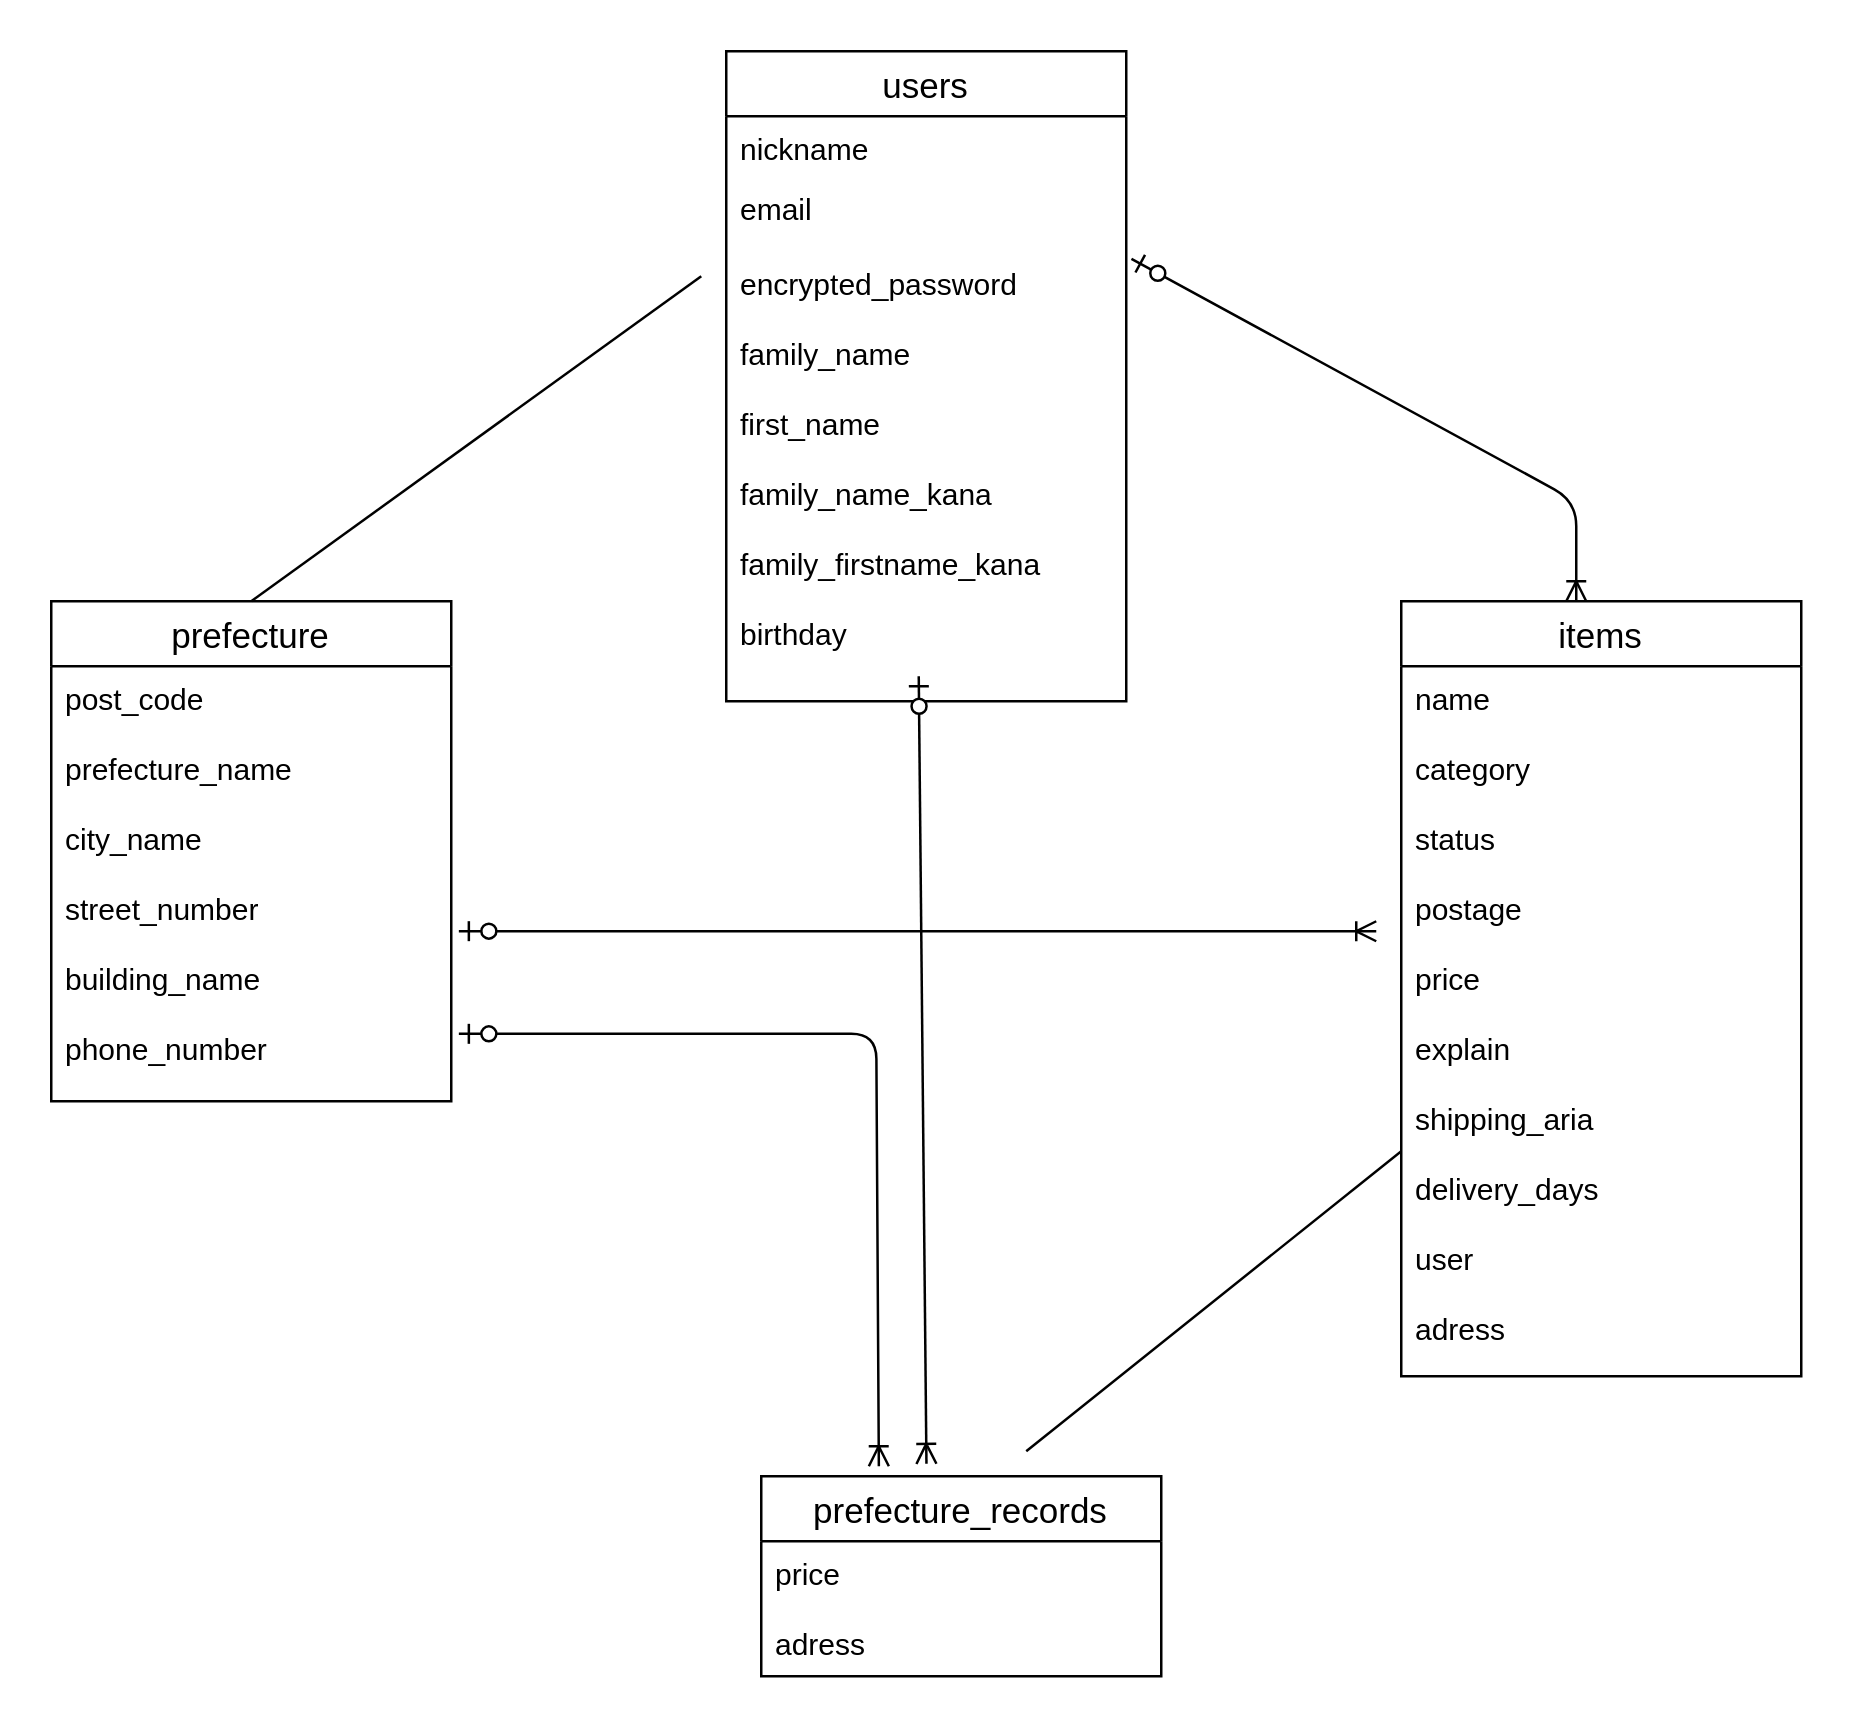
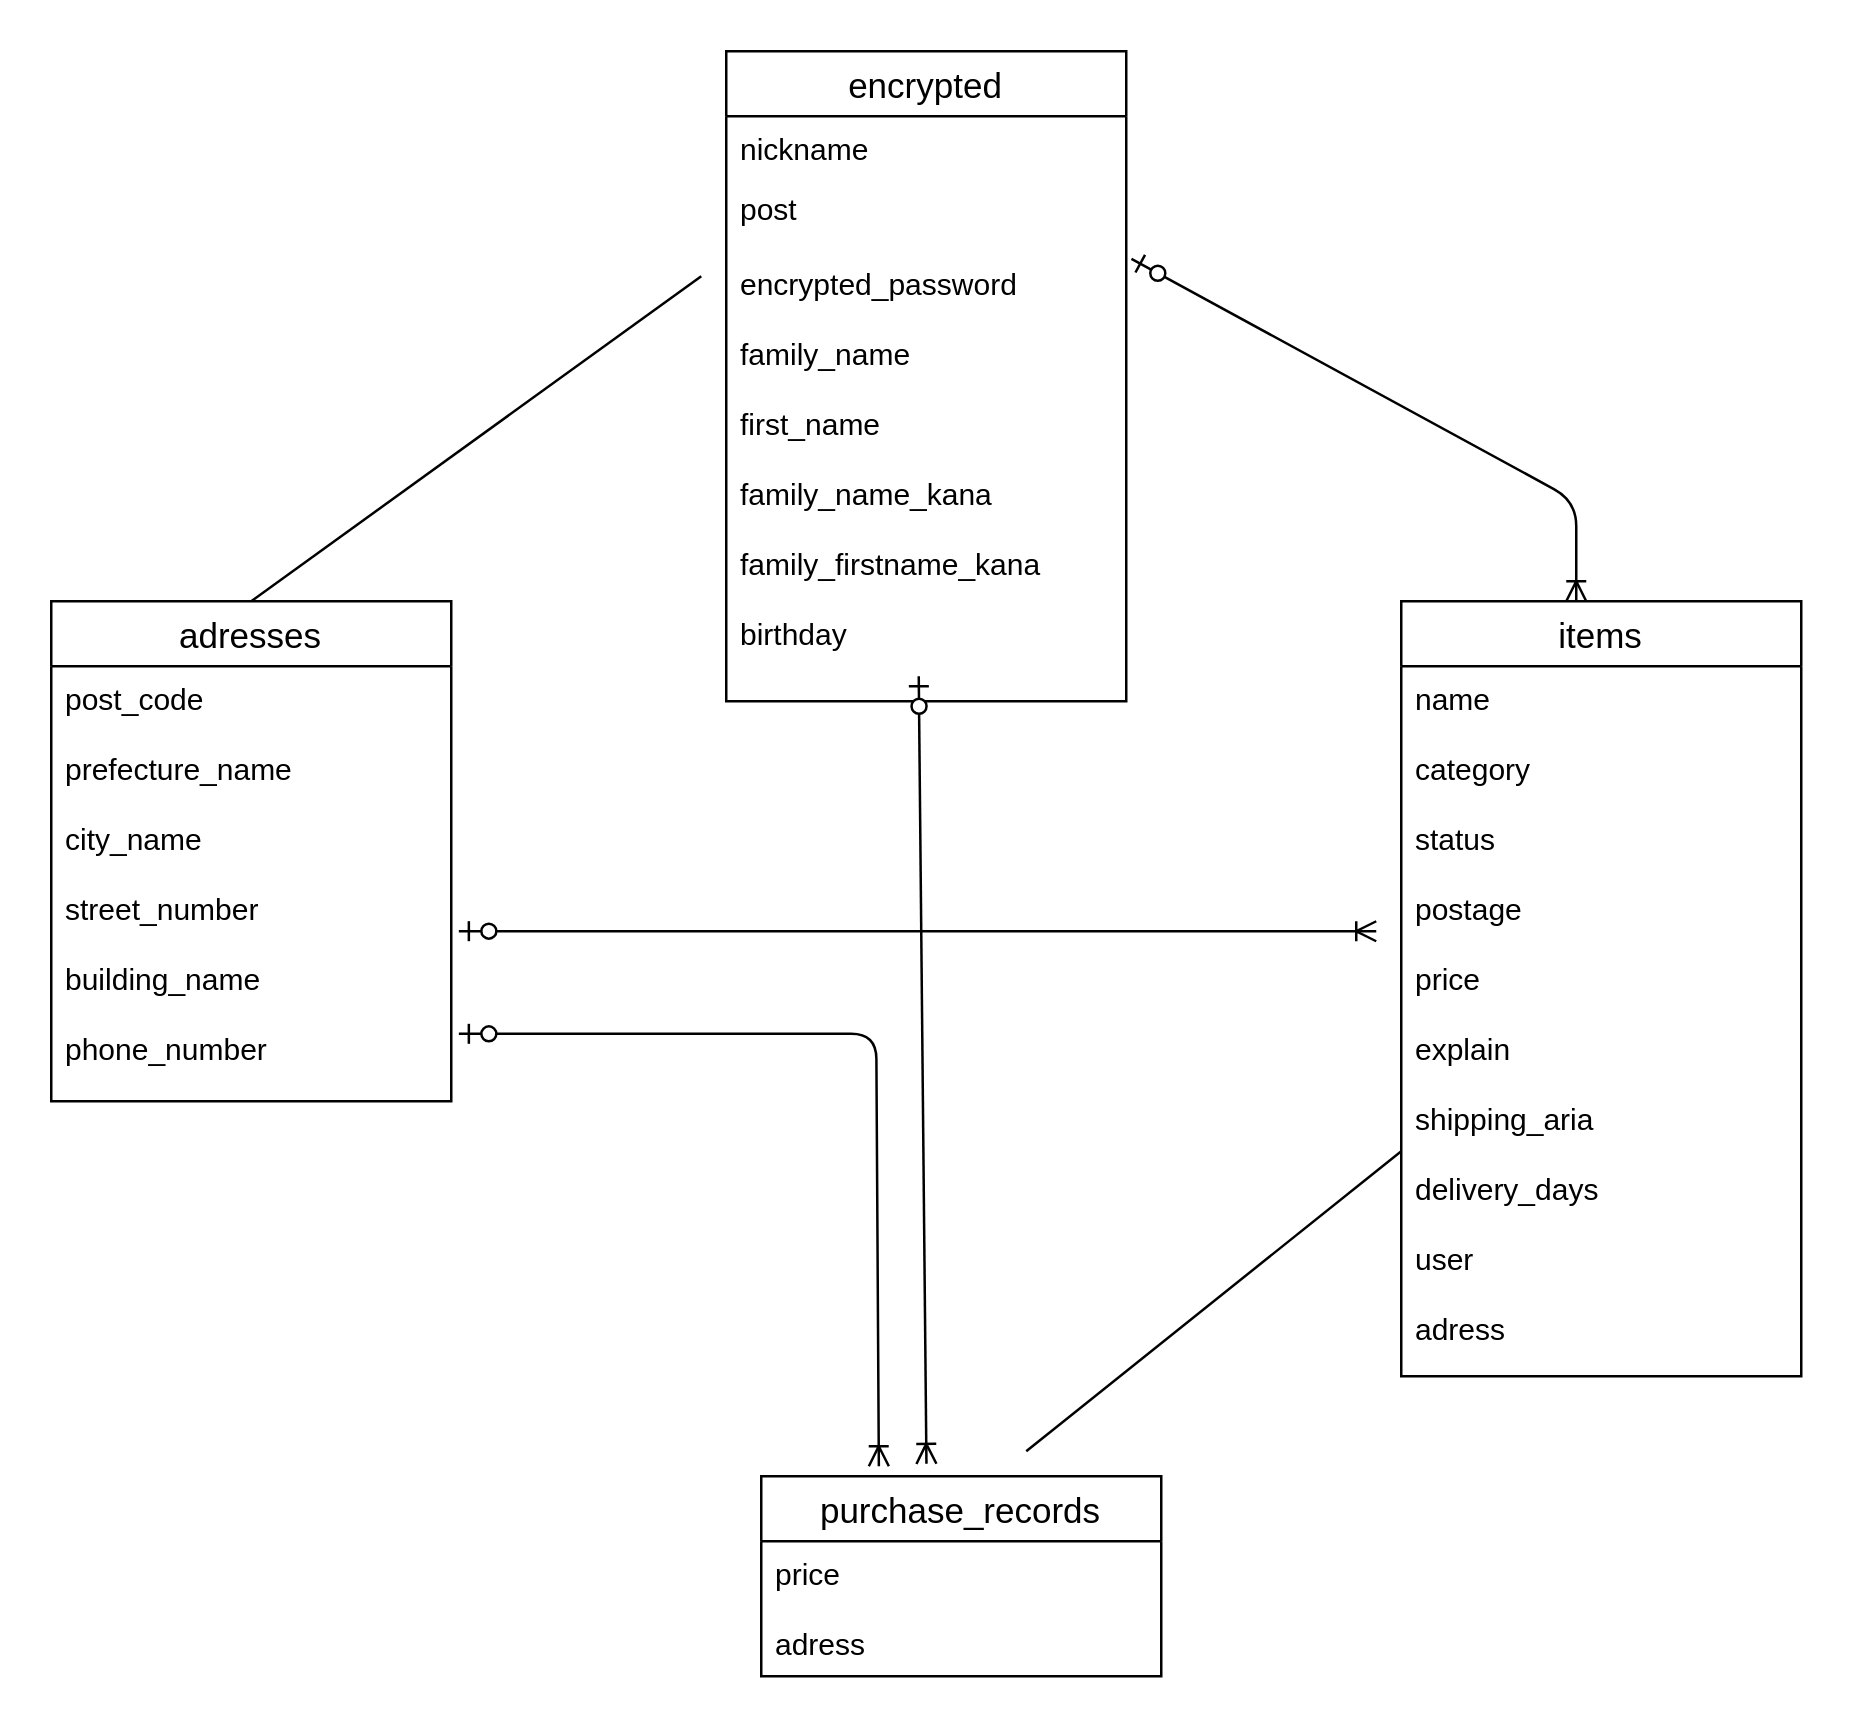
  <mxCell id="0" />
  <mxCell id="1" parent="0" />
- <mxCell id="2" value="prefecture_records" style="swimlane;fontStyle=0;childLayout=stackLayout;horizontal=1;startSize=26;horizontalStack=0;resizeParent=1;resizeParentMax=0;resizeLast=0;collapsible=1;marginBottom=0;align=center;fontSize=14;" vertex="1" parent="1"><mxGeometry x="304" y="590" width="160" height="80" as="geometry" /></mxCell>
+ <mxCell id="2" value="purchase_records" style="swimlane;fontStyle=0;childLayout=stackLayout;horizontal=1;startSize=26;horizontalStack=0;resizeParent=1;resizeParentMax=0;resizeLast=0;collapsible=1;marginBottom=0;align=center;fontSize=14;" vertex="1" parent="1"><mxGeometry x="304" y="590" width="160" height="80" as="geometry" /></mxCell>
  <mxCell id="3" value="price&#10;&#10;adress" style="text;strokeColor=none;fillColor=none;spacingLeft=4;spacingRight=4;overflow=hidden;rotatable=0;points=[[0,0.5],[1,0.5]];portConstraint=eastwest;fontSize=12;" vertex="1" parent="2"><mxGeometry y="26" width="160" height="54" as="geometry" /></mxCell>
  <mxCell id="4" value="items" style="swimlane;fontStyle=0;childLayout=stackLayout;horizontal=1;startSize=26;horizontalStack=0;resizeParent=1;resizeParentMax=0;resizeLast=0;collapsible=1;marginBottom=0;align=center;fontSize=14;" vertex="1" parent="1"><mxGeometry x="560" y="240" width="160" height="310" as="geometry" /></mxCell>
  <mxCell id="5" value="name&#10;&#10;category&#10;&#10;status&#10;&#10;postage&#10;&#10;price&#10;&#10;explain&#10;&#10;shipping_aria&#10;&#10;delivery_days&#10;&#10;user&#10;&#10;adress" style="text;strokeColor=none;fillColor=none;spacingLeft=4;spacingRight=4;overflow=hidden;rotatable=0;points=[[0,0.5],[1,0.5]];portConstraint=eastwest;fontSize=12;" vertex="1" parent="4"><mxGeometry y="26" width="160" height="284" as="geometry" /></mxCell>
- <mxCell id="6" value="users" style="swimlane;fontStyle=0;childLayout=stackLayout;horizontal=1;startSize=26;horizontalStack=0;resizeParent=1;resizeParentMax=0;resizeLast=0;collapsible=1;marginBottom=0;align=center;fontSize=14;" vertex="1" parent="1"><mxGeometry x="290" y="20" width="160" height="260" as="geometry" /></mxCell>
+ <mxCell id="6" value="encrypted" style="swimlane;fontStyle=0;childLayout=stackLayout;horizontal=1;startSize=26;horizontalStack=0;resizeParent=1;resizeParentMax=0;resizeLast=0;collapsible=1;marginBottom=0;align=center;fontSize=14;" vertex="1" parent="1"><mxGeometry x="290" y="20" width="160" height="260" as="geometry" /></mxCell>
  <mxCell id="7" value="nickname&#10;" style="text;strokeColor=none;fillColor=none;spacingLeft=4;spacingRight=4;overflow=hidden;rotatable=0;points=[[0,0.5],[1,0.5]];portConstraint=eastwest;fontSize=12;" vertex="1" parent="6"><mxGeometry y="26" width="160" height="24" as="geometry" /></mxCell>
- <mxCell id="8" value="email&#10;&#10;d" style="text;strokeColor=none;fillColor=none;spacingLeft=4;spacingRight=4;overflow=hidden;rotatable=0;points=[[0,0.5],[1,0.5]];portConstraint=eastwest;fontSize=12;strokeWidth=1;" vertex="1" parent="6"><mxGeometry y="50" width="160" height="30" as="geometry" /></mxCell>
+ <mxCell id="8" value="post&#10;&#10;d" style="text;strokeColor=none;fillColor=none;spacingLeft=4;spacingRight=4;overflow=hidden;rotatable=0;points=[[0,0.5],[1,0.5]];portConstraint=eastwest;fontSize=12;strokeWidth=1;" vertex="1" parent="6"><mxGeometry y="50" width="160" height="30" as="geometry" /></mxCell>
  <mxCell id="9" value="encrypted_password&#10;&#10;family_name&#10;&#10;first_name&#10;&#10;family_name_kana&#10;&#10;family_firstname_kana&#10;&#10;birthday&#10;&#10;&#10;" style="text;strokeColor=none;fillColor=none;spacingLeft=4;spacingRight=4;overflow=hidden;rotatable=0;points=[[0,0.5],[1,0.5]];portConstraint=eastwest;fontSize=12;" vertex="1" parent="6"><mxGeometry y="80" width="160" height="180" as="geometry" /></mxCell>
- <mxCell id="10" value="prefecture" style="swimlane;fontStyle=0;childLayout=stackLayout;horizontal=1;startSize=26;horizontalStack=0;resizeParent=1;resizeParentMax=0;resizeLast=0;collapsible=1;marginBottom=0;align=center;fontSize=14;" vertex="1" parent="1"><mxGeometry x="20" y="240" width="160" height="200" as="geometry" /></mxCell>
+ <mxCell id="10" value="adresses" style="swimlane;fontStyle=0;childLayout=stackLayout;horizontal=1;startSize=26;horizontalStack=0;resizeParent=1;resizeParentMax=0;resizeLast=0;collapsible=1;marginBottom=0;align=center;fontSize=14;" vertex="1" parent="1"><mxGeometry x="20" y="240" width="160" height="200" as="geometry" /></mxCell>
  <mxCell id="11" value="post_code&#10;&#10;prefecture_name&#10;&#10;city_name&#10;&#10;street_number&#10;&#10;building_name&#10;&#10;phone_number" style="text;strokeColor=none;fillColor=none;spacingLeft=4;spacingRight=4;overflow=hidden;rotatable=0;points=[[0,0.5],[1,0.5]];portConstraint=eastwest;fontSize=12;" vertex="1" parent="10"><mxGeometry y="26" width="160" height="174" as="geometry" /></mxCell>
  <mxCell id="12" value="" style="edgeStyle=entityRelationEdgeStyle;fontSize=12;html=1;endArrow=ERoneToMany;startArrow=ERzeroToOne;labelBackgroundColor=default;fontFamily=Helvetica;fontColor=default;strokeColor=default;shape=connector;exitX=1.019;exitY=0.609;exitDx=0;exitDy=0;exitPerimeter=0;" edge="1" parent="1" source="11"><mxGeometry width="100" height="100" relative="1" as="geometry"><mxPoint x="350" y="440" as="sourcePoint" /><mxPoint x="550" y="372" as="targetPoint" /></mxGeometry></mxCell>
  <mxCell id="13" value="" style="fontSize=12;html=1;endArrow=ERoneToMany;startArrow=ERzeroToOne;labelBackgroundColor=default;fontFamily=Helvetica;fontColor=default;strokeColor=default;exitX=1.013;exitY=0.017;exitDx=0;exitDy=0;exitPerimeter=0;" edge="1" parent="1" source="9"><mxGeometry width="100" height="100" relative="1" as="geometry"><mxPoint x="520" y="120" as="sourcePoint" /><mxPoint x="630" y="240" as="targetPoint" /><Array as="points"><mxPoint x="630" y="200" /></Array></mxGeometry></mxCell>
  <mxCell id="14" value="" style="fontSize=12;html=1;endArrow=ERoneToMany;startArrow=ERzeroToOne;labelBackgroundColor=default;fontFamily=Helvetica;fontColor=default;strokeColor=default;shape=connector;entryX=0.413;entryY=-0.062;entryDx=0;entryDy=0;entryPerimeter=0;" edge="1" parent="1" target="2"><mxGeometry width="100" height="100" relative="1" as="geometry"><mxPoint x="367" y="270" as="sourcePoint" /><mxPoint x="367" y="580" as="targetPoint" /></mxGeometry></mxCell>
  <mxCell id="15" value="" style="fontSize=12;html=1;endArrow=ERoneToMany;startArrow=ERzeroToOne;labelBackgroundColor=default;fontFamily=Helvetica;fontColor=default;strokeColor=default;shape=connector;edgeStyle=orthogonalEdgeStyle;exitX=1.019;exitY=0.845;exitDx=0;exitDy=0;exitPerimeter=0;entryX=0.294;entryY=-0.05;entryDx=0;entryDy=0;entryPerimeter=0;" edge="1" parent="1" source="11" target="2"><mxGeometry width="100" height="100" relative="1" as="geometry"><mxPoint x="190" y="380" as="sourcePoint" /><mxPoint x="350" y="580" as="targetPoint" /><Array as="points"><mxPoint x="350" y="413" /></Array></mxGeometry></mxCell>
  <mxCell id="16" value="" style="endArrow=none;html=1;rounded=0;" edge="1" parent="1"><mxGeometry relative="1" as="geometry"><mxPoint x="410" y="580" as="sourcePoint" /><mxPoint x="560" y="460" as="targetPoint" /></mxGeometry></mxCell>
  <mxCell id="17" value="" style="endArrow=none;html=1;rounded=0;exitX=0.5;exitY=0;exitDx=0;exitDy=0;" edge="1" parent="1" source="10"><mxGeometry relative="1" as="geometry"><mxPoint x="100" y="180" as="sourcePoint" /><mxPoint x="280" y="110" as="targetPoint" /></mxGeometry></mxCell>
